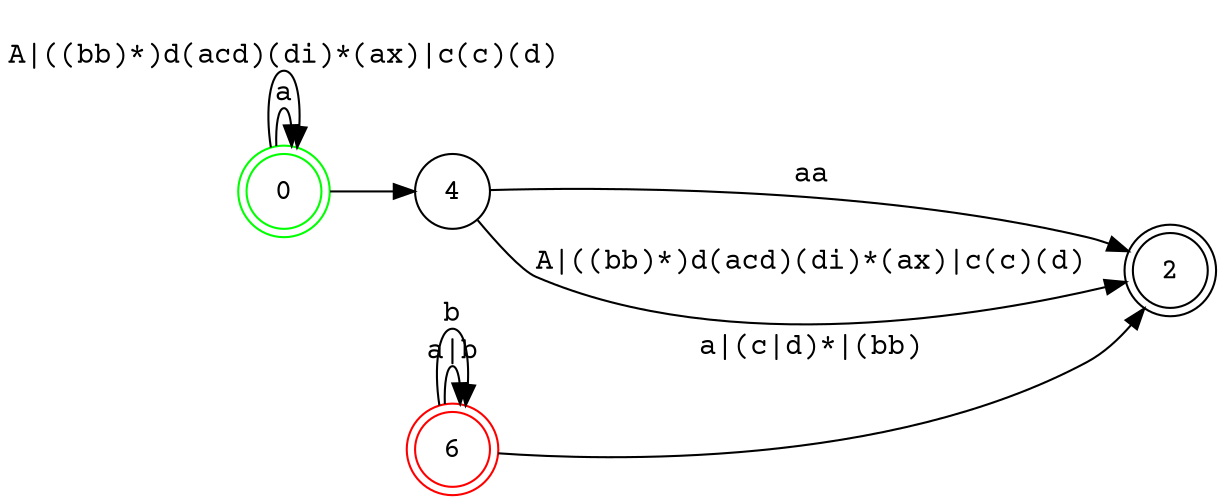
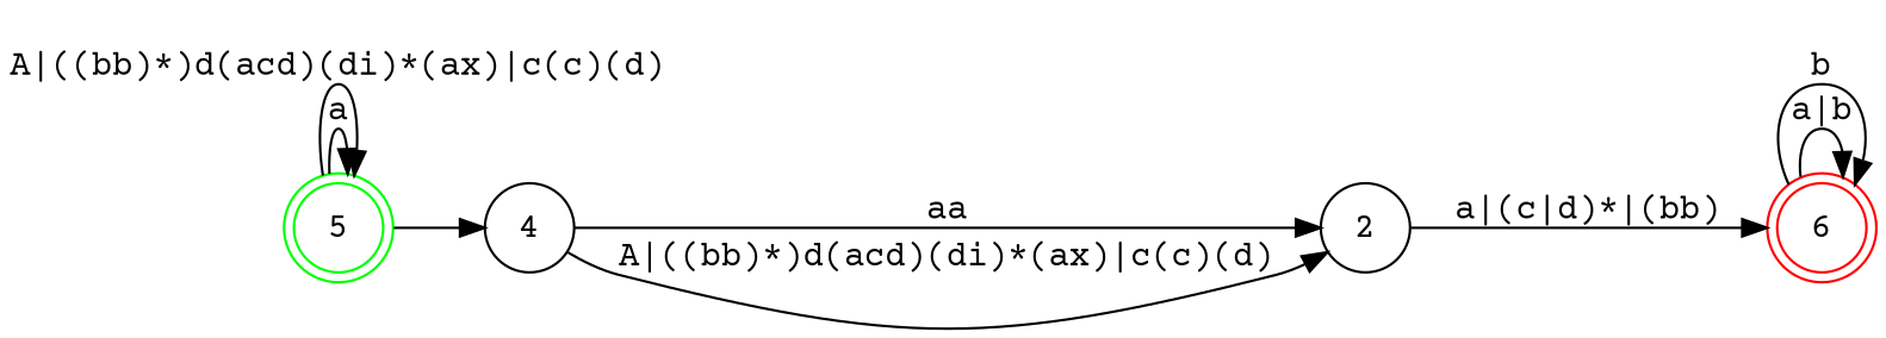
  digraph {
    fontname="Courier Prime"
    rankdir=LR
    node [fontname="Courier Prime" shape=doublecircle]
    edge [fontname="Courier Prime"]
-   5 [color=green label=0]
+   5 [color=green]
    n2 [label=4 shape=circle]
-   2
+   2 [shape=circle]
    6 [color=red]
    5 -> 5 [label=a]
    5 -> 5 [label="A|((bb)*)d(acd)(di)*(ax)|c(c)(d)"]
    5 -> n2
    n2 -> 2 [label=aa]
    n2 -> 2 [label="A|((bb)*)d(acd)(di)*(ax)|c(c)(d)"]
-   6 -> 2 [label="a|(c|d)*|(bb)"]
+   2 -> 6 [label="a|(c|d)*|(bb)"]
    6 -> 6 [label="a|b"]
    6 -> 6 [label=b]
  }
